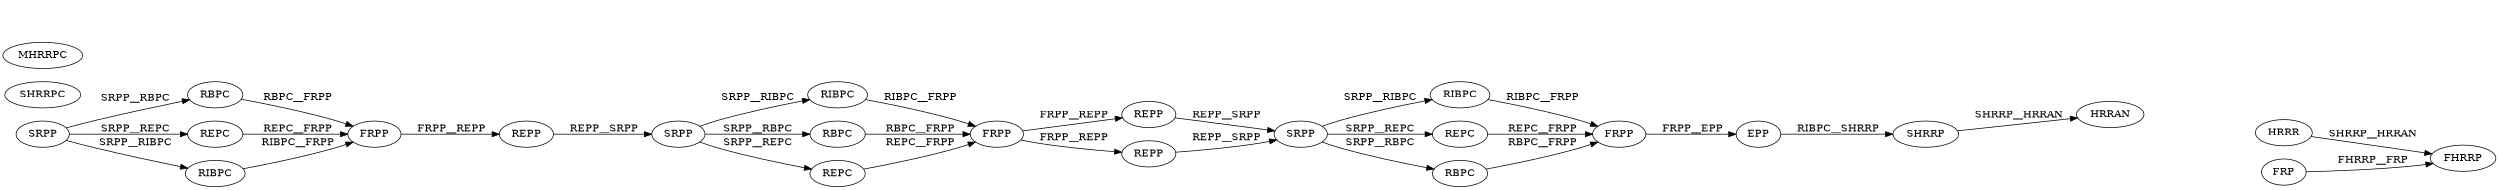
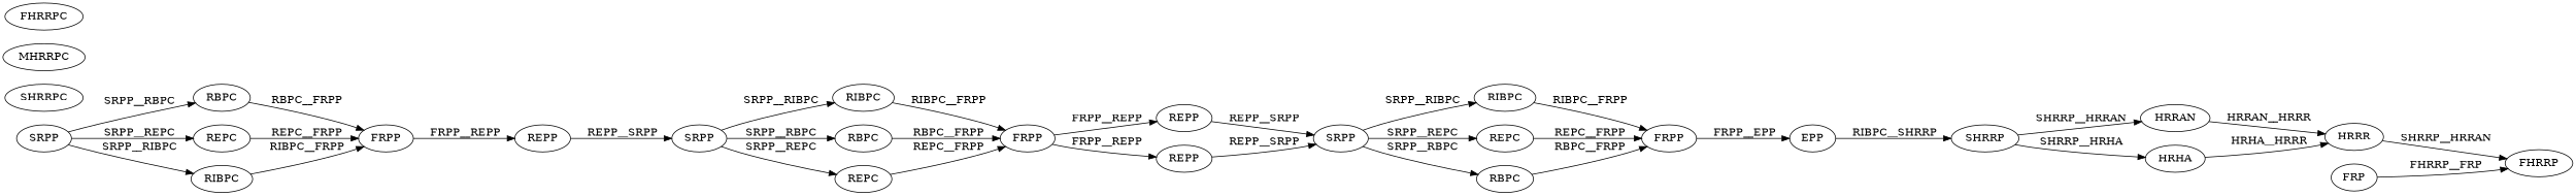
  digraph {
    rankdir=LR
    node [color=black fontcolor=black]
    edge [color=black fontcolor=black]
    n1 [label=SRPP]
    n2 [label=RBPC]
    n3 [label=REPC]
    n4 [label=RIBPC]
    n5 [label=FRPP]
    n6 [label=REPP]
    n7 [label=SRPP]
    n8 [label=RIBPC]
    n9 [label=RBPC]
    n10 [label=REPC]
    n11 [label=FRPP]
    n12 [label=REPP]
    n13 [label=REPP]
    n14 [label=SRPP]
    n15 [label=RIBPC]
    n16 [label=REPC]
    n17 [label=RBPC]
    n18 [label=FRPP]
    n19 [label=EPP]
    n20 [label=SHRRP]
    n21 [label=HRRAN]
+   n22 [label=HRHA]
    n23 [label=HRRR]
    n24 [label=SHRRPC]
    n25 [label=MHRRPC]
+   n26 [label=FHRRPC]
    n27 [label=FHRRP]
    n28 [label=FRP]
    n1 -> n2 [label=" SRPP__RBPC"]
    n1 -> n3 [label=" SRPP__REPC"]
    n1 -> n4 [label=" SRPP__RIBPC"]
    n2 -> n5 [label=" RBPC__FRPP"]
    n3 -> n5 [label=" REPC__FRPP"]
    n4 -> n5 [label=" RIBPC__FRPP"]
    n5 -> n6 [label=" FRPP__REPP"]
    n6 -> n7 [label=" REPP__SRPP"]
    n7 -> n8 [label=" SRPP__RIBPC"]
    n7 -> n9 [label=" SRPP__RBPC"]
    n7 -> n10 [label=" SRPP__REPC"]
    n8 -> n11 [label=" RIBPC__FRPP"]
    n9 -> n11 [label=" RBPC__FRPP"]
    n10 -> n11 [label=" REPC__FRPP"]
    n11 -> n12 [label=" FRPP__REPP"]
    n11 -> n13 [label=" FRPP__REPP"]
    n12 -> n14 [label=" REPP__SRPP"]
    n13 -> n14 [label=" REPP__SRPP"]
    n14 -> n15 [label=" SRPP__RIBPC"]
    n14 -> n16 [label=" SRPP__REPC"]
    n14 -> n17 [label=" SRPP__RBPC"]
    n15 -> n18 [label=" RIBPC__FRPP"]
    n16 -> n18 [label=" REPC__FRPP"]
    n17 -> n18 [label=" RBPC__FRPP"]
    n18 -> n19 [label=" FRPP__EPP"]
    n19 -> n20 [label=" RIBPC__SHRRP"]
    n20 -> n21 [label=" SHRRP__HRRAN"]
+   n20 -> n22 [label=" SHRRP__HRHA"]
+   n21 -> n23 [label=" HRRAN__HRRR"]
+   n22 -> n23 [label=" HRHA__HRRR"]
    n23 -> n27 [label=" SHRRP__HRRAN"]
    n28 -> n27 [label=" FHRRP__FRP"]
  }
